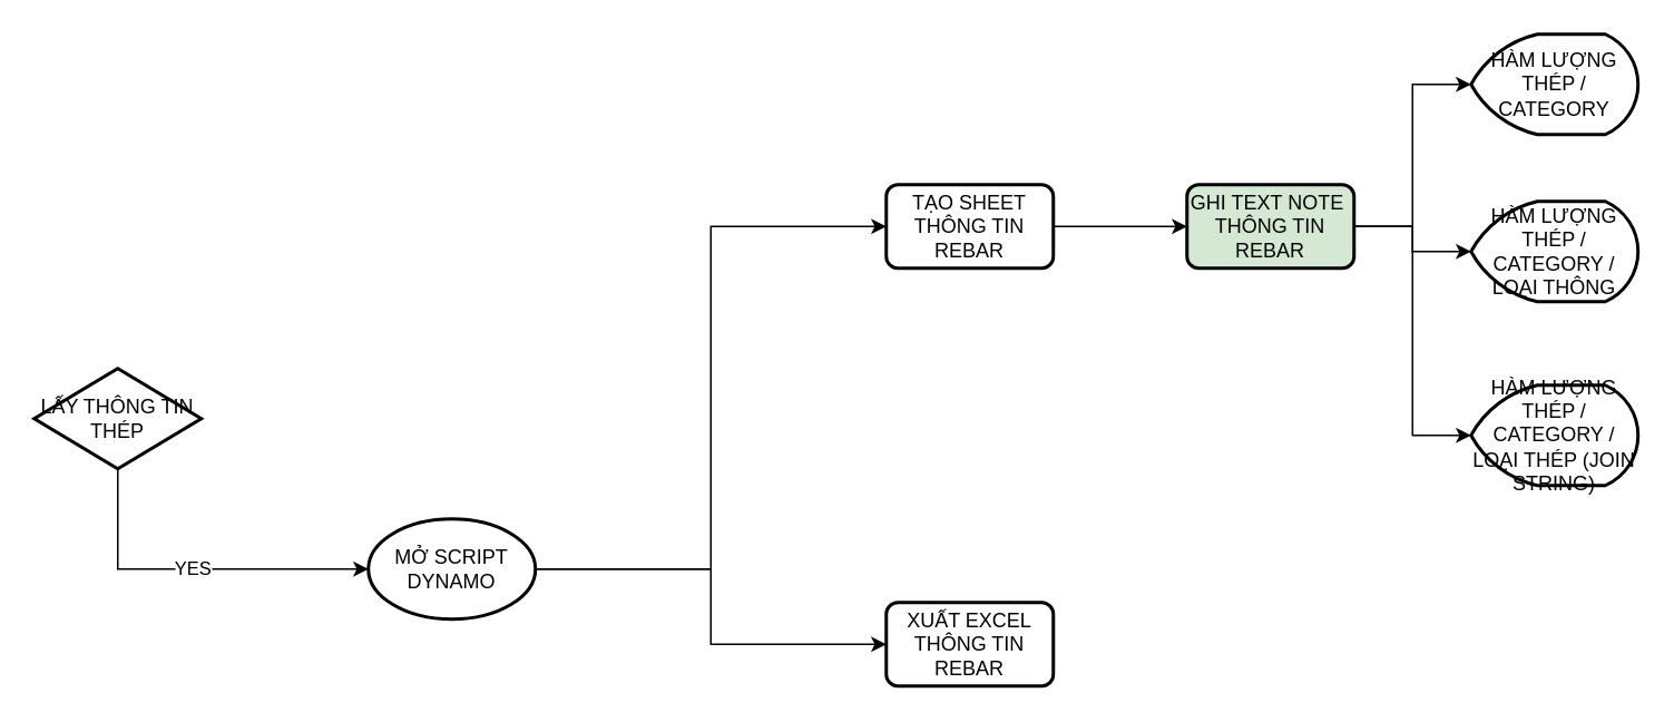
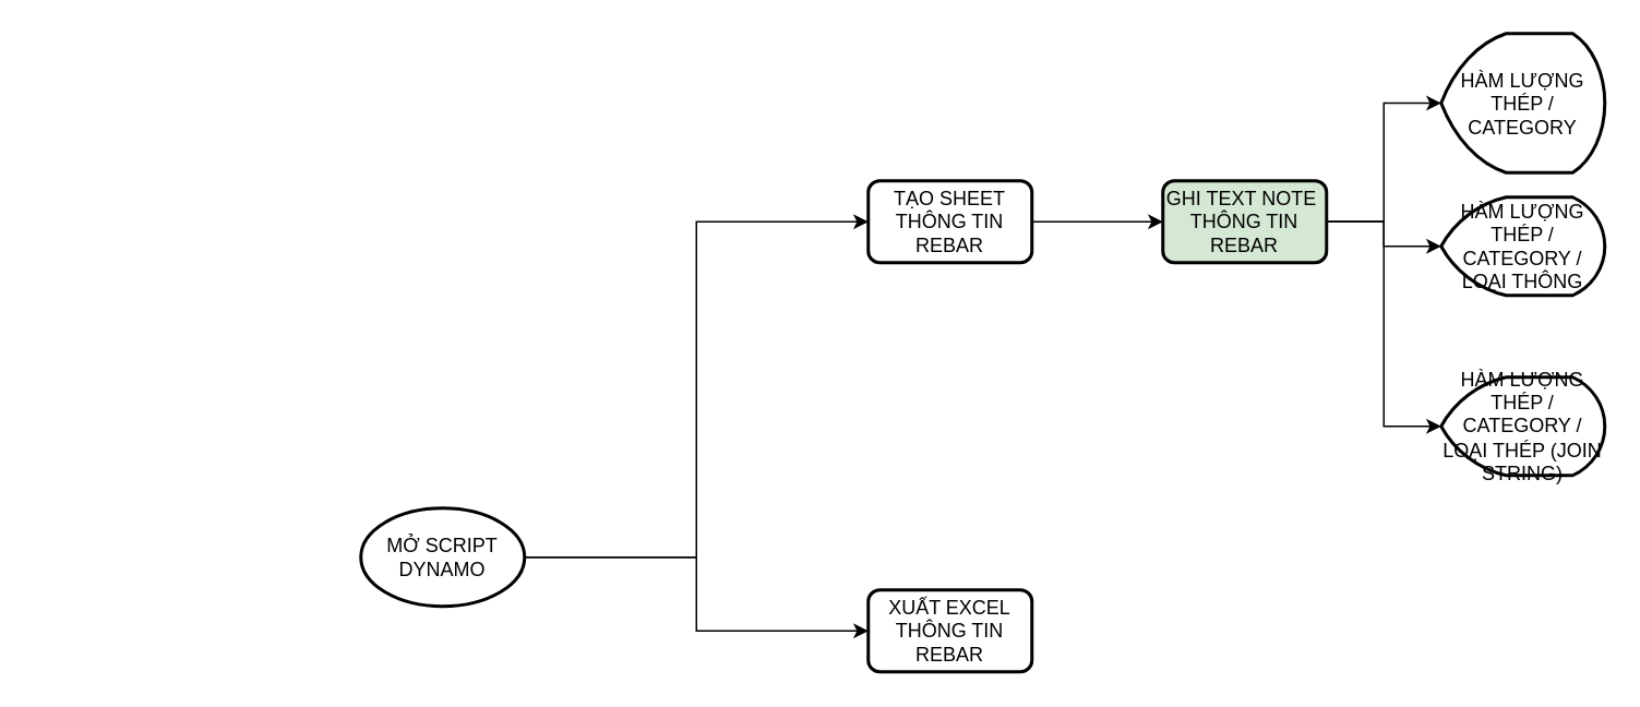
  <mxCell id="0" />
  <mxCell id="1" parent="0" />
- <mxCell id="2" value="YES" style="edgeStyle=orthogonalEdgeStyle;rounded=0;orthogonalLoop=1;jettySize=auto;html=1;exitX=0.5;exitY=1;exitDx=0;exitDy=0;exitPerimeter=0;entryX=0;entryY=0.5;entryDx=0;entryDy=0;entryPerimeter=0;" edge="1" parent="1" source="3" target="6"><mxGeometry relative="1" as="geometry" /></mxCell>
- <mxCell id="3" value="LẤY THÔNG TIN&lt;br&gt;THÉP" style="strokeWidth=2;html=1;shape=mxgraph.flowchart.decision;whiteSpace=wrap;" vertex="1" parent="1"><mxGeometry x="20" y="220" width="100" height="60" as="geometry" /></mxCell>
  <mxCell id="4" style="edgeStyle=orthogonalEdgeStyle;rounded=0;orthogonalLoop=1;jettySize=auto;html=1;exitX=1;exitY=0.5;exitDx=0;exitDy=0;exitPerimeter=0;entryX=0;entryY=0.5;entryDx=0;entryDy=0;" edge="1" parent="1" source="6" target="8"><mxGeometry relative="1" as="geometry" /></mxCell>
  <mxCell id="5" style="edgeStyle=orthogonalEdgeStyle;rounded=0;orthogonalLoop=1;jettySize=auto;html=1;exitX=1;exitY=0.5;exitDx=0;exitDy=0;exitPerimeter=0;entryX=0;entryY=0.5;entryDx=0;entryDy=0;" edge="1" parent="1" source="6" target="16"><mxGeometry relative="1" as="geometry" /></mxCell>
  <mxCell id="6" value="MỞ SCRIPT DYNAMO" style="strokeWidth=2;html=1;shape=mxgraph.flowchart.start_1;whiteSpace=wrap;" vertex="1" parent="1"><mxGeometry x="220" y="310" width="100" height="60" as="geometry" /></mxCell>
  <mxCell id="7" value="" style="edgeStyle=orthogonalEdgeStyle;rounded=0;orthogonalLoop=1;jettySize=auto;html=1;" edge="1" parent="1" source="8" target="12"><mxGeometry relative="1" as="geometry" /></mxCell>
  <mxCell id="8" value="TẠO SHEET THÔNG TIN REBAR" style="rounded=1;whiteSpace=wrap;html=1;absoluteArcSize=1;arcSize=14;strokeWidth=2;" vertex="1" parent="1"><mxGeometry x="530" y="110" width="100" height="50" as="geometry" /></mxCell>
  <mxCell id="9" style="edgeStyle=orthogonalEdgeStyle;rounded=0;orthogonalLoop=1;jettySize=auto;html=1;exitX=1;exitY=0.5;exitDx=0;exitDy=0;entryX=0;entryY=0.5;entryDx=0;entryDy=0;entryPerimeter=0;" edge="1" parent="1" source="12" target="13"><mxGeometry relative="1" as="geometry" /></mxCell>
  <mxCell id="10" style="edgeStyle=orthogonalEdgeStyle;rounded=0;orthogonalLoop=1;jettySize=auto;html=1;exitX=1;exitY=0.5;exitDx=0;exitDy=0;" edge="1" parent="1" source="12" target="14"><mxGeometry relative="1" as="geometry" /></mxCell>
  <mxCell id="11" style="edgeStyle=orthogonalEdgeStyle;rounded=0;orthogonalLoop=1;jettySize=auto;html=1;exitX=1;exitY=0.5;exitDx=0;exitDy=0;entryX=0;entryY=0.5;entryDx=0;entryDy=0;entryPerimeter=0;" edge="1" parent="1" source="12" target="15"><mxGeometry relative="1" as="geometry" /></mxCell>
  <mxCell id="12" value="GHI TEXT NOTE&amp;nbsp;&lt;br&gt;THÔNG TIN REBAR" style="rounded=1;whiteSpace=wrap;html=1;absoluteArcSize=1;arcSize=14;strokeWidth=2;fillColor=#d5e8d4;" vertex="1" parent="1"><mxGeometry x="710" y="110" width="100" height="50" as="geometry" /></mxCell>
- <mxCell id="13" value="HÀM LƯỢNG THÉP / CATEGORY" style="strokeWidth=2;html=1;shape=mxgraph.flowchart.display;whiteSpace=wrap;" vertex="1" parent="1"><mxGeometry x="880" y="20" width="100" height="60" as="geometry" /></mxCell>
+ <mxCell id="13" value="HÀM LƯỢNG THÉP / CATEGORY" style="strokeWidth=2;html=1;shape=mxgraph.flowchart.display;whiteSpace=wrap;" vertex="1" parent="1"><mxGeometry x="880" y="20" width="100" height="85" as="geometry" /></mxCell>
  <mxCell id="14" value="&lt;span&gt;HÀM LƯỢNG THÉP / CATEGORY / LOẠI THÔNG&lt;/span&gt;" style="strokeWidth=2;html=1;shape=mxgraph.flowchart.display;whiteSpace=wrap;" vertex="1" parent="1"><mxGeometry x="880" y="120" width="100" height="60" as="geometry" /></mxCell>
  <mxCell id="15" value="&lt;span&gt;HÀM LƯỢNG THÉP / CATEGORY / LOẠI THÉP (JOIN STRING)&lt;/span&gt;" style="strokeWidth=2;html=1;shape=mxgraph.flowchart.display;whiteSpace=wrap;" vertex="1" parent="1"><mxGeometry x="880" y="230" width="100" height="60" as="geometry" /></mxCell>
  <mxCell id="16" value="XUẤT EXCEL&lt;br&gt;THÔNG TIN REBAR" style="rounded=1;whiteSpace=wrap;html=1;absoluteArcSize=1;arcSize=14;strokeWidth=2;" vertex="1" parent="1"><mxGeometry x="530" y="360" width="100" height="50" as="geometry" /></mxCell>
